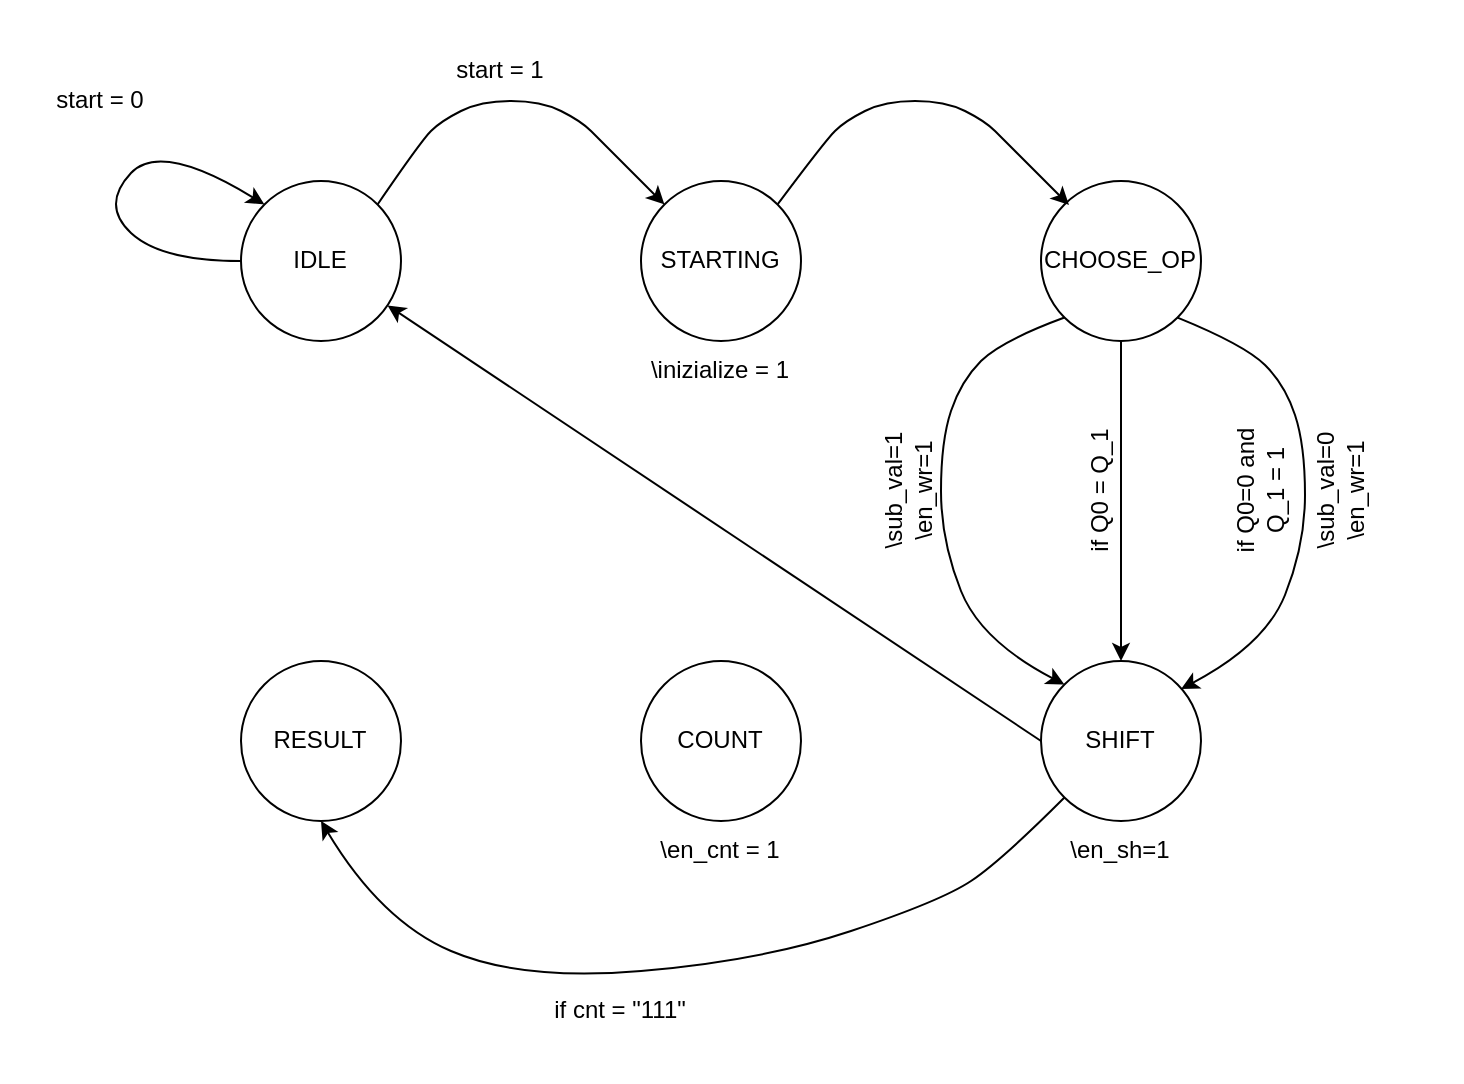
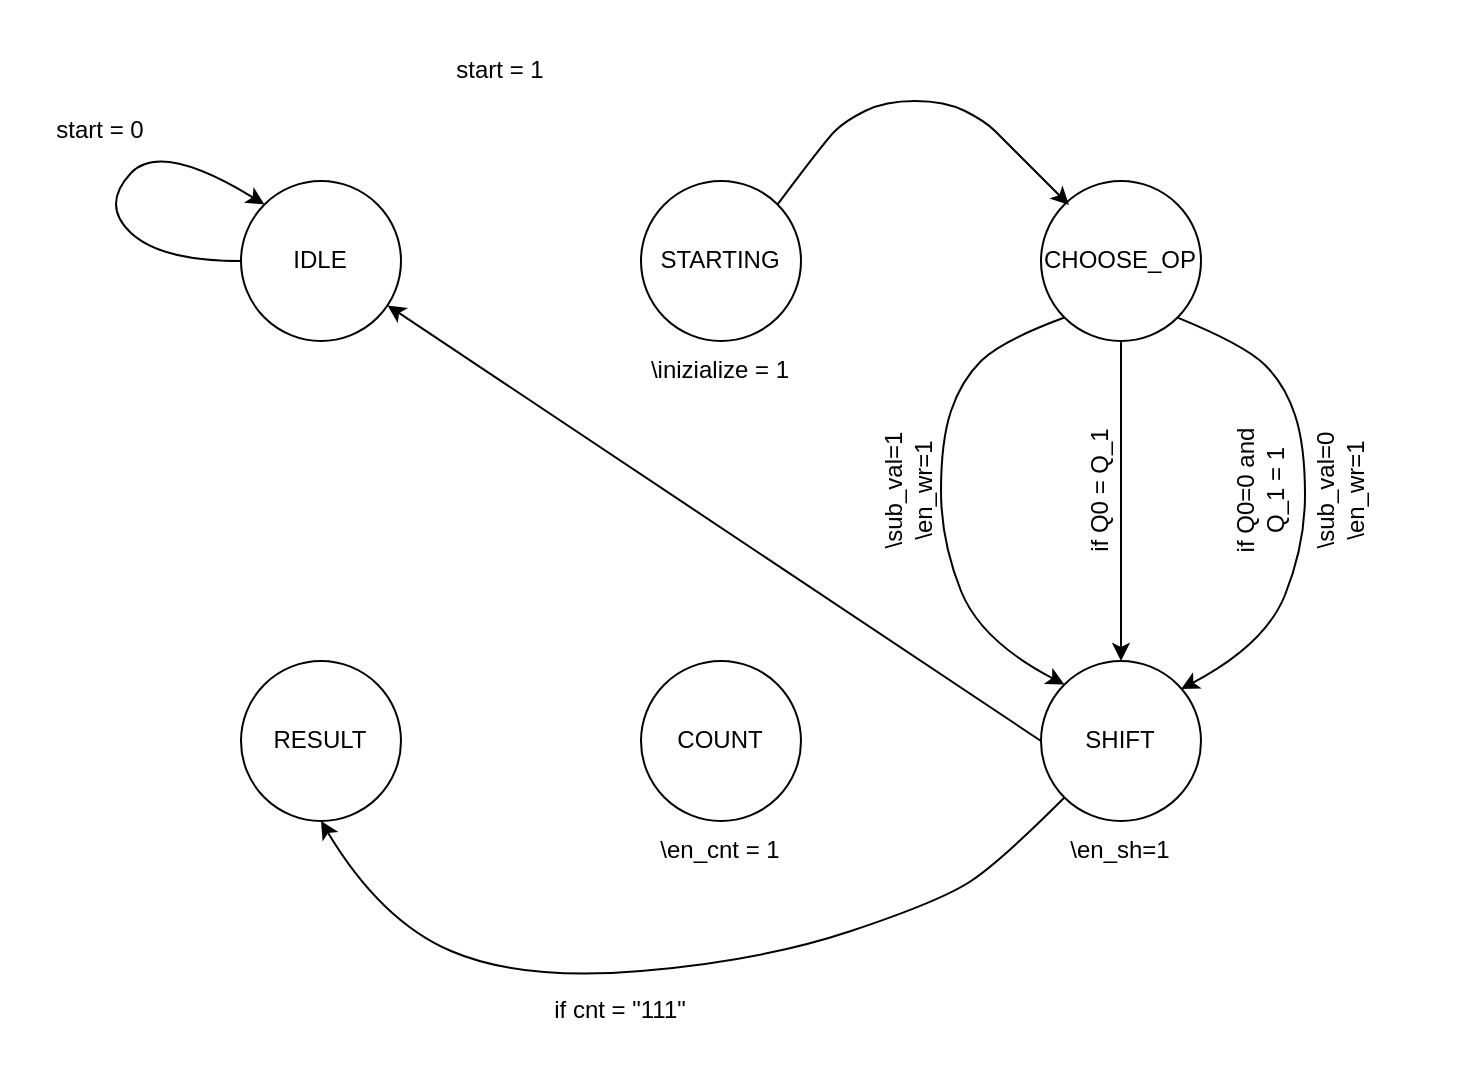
  <mxCell id="0" />
  <mxCell id="1" parent="0" />
  <mxCell id="2" value="IDLE" style="ellipse;whiteSpace=wrap;html=1;aspect=fixed;" vertex="1" parent="1"><mxGeometry x="120" y="90" width="80" height="80" as="geometry" /></mxCell>
  <mxCell id="3" value="STARTING" style="ellipse;whiteSpace=wrap;html=1;aspect=fixed;" vertex="1" parent="1"><mxGeometry x="320" y="90" width="80" height="80" as="geometry" /></mxCell>
  <mxCell id="4" value="CHOOSE_OP" style="ellipse;whiteSpace=wrap;html=1;aspect=fixed;" vertex="1" parent="1"><mxGeometry x="520" y="90" width="80" height="80" as="geometry" /></mxCell>
  <mxCell id="5" value="" style="curved=1;endArrow=classic;html=1;rounded=0;exitX=0;exitY=0.5;exitDx=0;exitDy=0;entryX=0;entryY=0;entryDx=0;entryDy=0;" edge="1" parent="1" source="2" target="2"><mxGeometry width="50" height="50" relative="1" as="geometry"><mxPoint x="480" y="220" as="sourcePoint" /><mxPoint x="530" y="170" as="targetPoint" /><Array as="points"><mxPoint x="80" y="130" /><mxPoint x="50" y="102" /><mxPoint x="80" y="70" /></Array></mxGeometry></mxCell>
- <mxCell id="6" value="start = 0" style="text;html=1;align=center;verticalAlign=middle;whiteSpace=wrap;rounded=0;" vertex="1" parent="1"><mxGeometry x="20" y="35" width="60" height="30" as="geometry" /></mxCell>
- <mxCell id="7" value="" style="curved=1;endArrow=classic;html=1;rounded=0;entryX=0;entryY=0;entryDx=0;entryDy=0;exitX=1;exitY=0;exitDx=0;exitDy=0;" edge="1" parent="1" source="2" target="3"><mxGeometry width="50" height="50" relative="1" as="geometry"><mxPoint x="280" y="120" as="sourcePoint" /><mxPoint x="330" y="70" as="targetPoint" /><Array as="points"><mxPoint x="210" y="70" /><mxPoint x="220" y="60" /><mxPoint x="240" y="50" /><mxPoint x="270" y="50" /><mxPoint x="290" y="60" /><mxPoint x="300" y="70" /></Array></mxGeometry></mxCell>
+ <mxCell id="6" value="start = 0" style="text;html=1;align=center;verticalAlign=middle;whiteSpace=wrap;rounded=0;" vertex="1" parent="1"><mxGeometry x="20" y="50" width="60" height="30" as="geometry" /></mxCell>
  <mxCell id="8" value="start = 1" style="text;html=1;align=center;verticalAlign=middle;whiteSpace=wrap;rounded=0;" vertex="1" parent="1"><mxGeometry x="220" y="20" width="60" height="30" as="geometry" /></mxCell>
  <mxCell id="9" value="" style="curved=1;endArrow=classic;html=1;rounded=0;entryX=0;entryY=0;entryDx=0;entryDy=0;exitX=1;exitY=0;exitDx=0;exitDy=0;" edge="1" parent="1" source="3"><mxGeometry width="50" height="50" relative="1" as="geometry"><mxPoint x="390" y="100" as="sourcePoint" /><mxPoint x="534" y="102" as="targetPoint" /><Array as="points"><mxPoint x="412" y="70" /><mxPoint x="422" y="60" /><mxPoint x="442" y="50" /><mxPoint x="472" y="50" /><mxPoint x="492" y="60" /><mxPoint x="502" y="70" /></Array></mxGeometry></mxCell>
  <mxCell id="10" value="\inizialize = 1" style="text;html=1;align=center;verticalAlign=middle;whiteSpace=wrap;rounded=0;" vertex="1" parent="1"><mxGeometry x="320" y="170" width="80" height="30" as="geometry" /></mxCell>
  <mxCell id="11" value="SHIFT" style="ellipse;whiteSpace=wrap;html=1;aspect=fixed;" vertex="1" parent="1"><mxGeometry x="520" y="330" width="80" height="80" as="geometry" /></mxCell>
  <mxCell id="12" value="" style="endArrow=classic;html=1;rounded=0;exitX=0.5;exitY=1;exitDx=0;exitDy=0;entryX=0.5;entryY=0;entryDx=0;entryDy=0;" edge="1" parent="1" source="4" target="11"><mxGeometry width="50" height="50" relative="1" as="geometry"><mxPoint x="360" y="330" as="sourcePoint" /><mxPoint x="410" y="280" as="targetPoint" /></mxGeometry></mxCell>
  <mxCell id="13" value="" style="curved=1;endArrow=classic;html=1;rounded=0;entryX=0;entryY=0;entryDx=0;entryDy=0;exitX=0;exitY=1;exitDx=0;exitDy=0;" edge="1" parent="1" source="4" target="11"><mxGeometry width="50" height="50" relative="1" as="geometry"><mxPoint x="500" y="240" as="sourcePoint" /><mxPoint x="531.716" y="351.716" as="targetPoint" /><Array as="points"><mxPoint x="500" y="170" /><mxPoint x="480" y="190" /><mxPoint x="470" y="220" /><mxPoint x="470" y="270" /><mxPoint x="490" y="320" /></Array></mxGeometry></mxCell>
  <mxCell id="14" value="" style="curved=1;endArrow=classic;html=1;rounded=0;entryX=0;entryY=0;entryDx=0;entryDy=0;exitX=1;exitY=1;exitDx=0;exitDy=0;" edge="1" parent="1" source="4"><mxGeometry width="50" height="50" relative="1" as="geometry"><mxPoint x="610" y="180" as="sourcePoint" /><mxPoint x="590" y="344" as="targetPoint" /><Array as="points"><mxPoint x="622" y="172" /><mxPoint x="642" y="192" /><mxPoint x="652" y="222" /><mxPoint x="652" y="272" /><mxPoint x="632" y="322" /></Array></mxGeometry></mxCell>
  <mxCell id="15" value="if Q0 = Q_1" style="text;html=1;align=center;verticalAlign=middle;whiteSpace=wrap;rounded=0;rotation=-90;" vertex="1" parent="1"><mxGeometry x="510" y="230" width="80" height="30" as="geometry" /></mxCell>
  <mxCell id="16" value="if cnt = &quot;111&quot;" style="text;html=1;align=center;verticalAlign=middle;whiteSpace=wrap;rounded=0;rotation=0;" vertex="1" parent="1"><mxGeometry x="270" y="490" width="80" height="30" as="geometry" /></mxCell>
  <mxCell id="17" value="if Q0=0 and Q_1 = 1" style="text;html=1;align=center;verticalAlign=middle;whiteSpace=wrap;rounded=0;rotation=-90;" vertex="1" parent="1"><mxGeometry x="590" y="230" width="80" height="30" as="geometry" /></mxCell>
  <mxCell id="18" value="\sub_val=1&lt;div&gt;\en_wr=1&lt;/div&gt;" style="text;html=1;align=center;verticalAlign=middle;whiteSpace=wrap;rounded=0;rotation=-90;" vertex="1" parent="1"><mxGeometry x="414" y="230" width="80" height="30" as="geometry" /></mxCell>
  <mxCell id="19" value="\sub_val=0&lt;div&gt;\en_wr=1&lt;/div&gt;" style="text;html=1;align=center;verticalAlign=middle;whiteSpace=wrap;rounded=0;rotation=-90;" vertex="1" parent="1"><mxGeometry x="630" y="230" width="80" height="30" as="geometry" /></mxCell>
  <mxCell id="20" value="COUNT" style="ellipse;whiteSpace=wrap;html=1;aspect=fixed;" vertex="1" parent="1"><mxGeometry x="320" y="330" width="80" height="80" as="geometry" /></mxCell>
  <mxCell id="21" value="" style="curved=1;endArrow=classic;html=1;rounded=0;entryX=0.5;entryY=1;entryDx=0;entryDy=0;exitX=0;exitY=1;exitDx=0;exitDy=0;" edge="1" parent="1" source="11" target="23"><mxGeometry width="50" height="50" relative="1" as="geometry"><mxPoint x="420" y="460" as="sourcePoint" /><mxPoint x="470" y="410" as="targetPoint" /><Array as="points"><mxPoint x="500" y="430" /><mxPoint x="470" y="450" /><mxPoint x="380" y="480" /><mxPoint x="260" y="490" /><mxPoint x="190" y="460" /></Array></mxGeometry></mxCell>
  <mxCell id="22" value="\en_sh=1" style="text;html=1;align=center;verticalAlign=middle;whiteSpace=wrap;rounded=0;rotation=0;" vertex="1" parent="1"><mxGeometry x="520" y="410" width="80" height="30" as="geometry" /></mxCell>
  <mxCell id="23" value="RESULT" style="ellipse;whiteSpace=wrap;html=1;aspect=fixed;" vertex="1" parent="1"><mxGeometry x="120" y="330" width="80" height="80" as="geometry" /></mxCell>
  <mxCell id="24" value="" style="endArrow=classic;html=1;rounded=0;exitX=0;exitY=0.5;exitDx=0;exitDy=0;" edge="1" parent="1" source="11" target="2"><mxGeometry width="50" height="50" relative="1" as="geometry"><mxPoint x="240" y="380" as="sourcePoint" /><mxPoint x="290" y="330" as="targetPoint" /></mxGeometry></mxCell>
  <mxCell id="25" value="\en_cnt = 1" style="text;html=1;align=center;verticalAlign=middle;whiteSpace=wrap;rounded=0;" vertex="1" parent="1"><mxGeometry x="320" y="410" width="80" height="30" as="geometry" /></mxCell>
